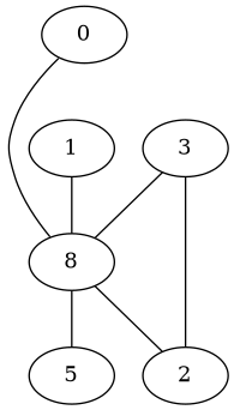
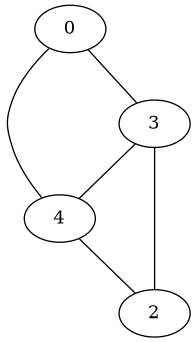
  strict graph {
    0
    3
-   4 [label=8]
-   1
-   5
+   4
    2
+   0 -- 3
    0 -- 4
    3 -- 4
-   4 -- 5
    4 -- 2
-   1 -- 4
    2 -- 3
  }
